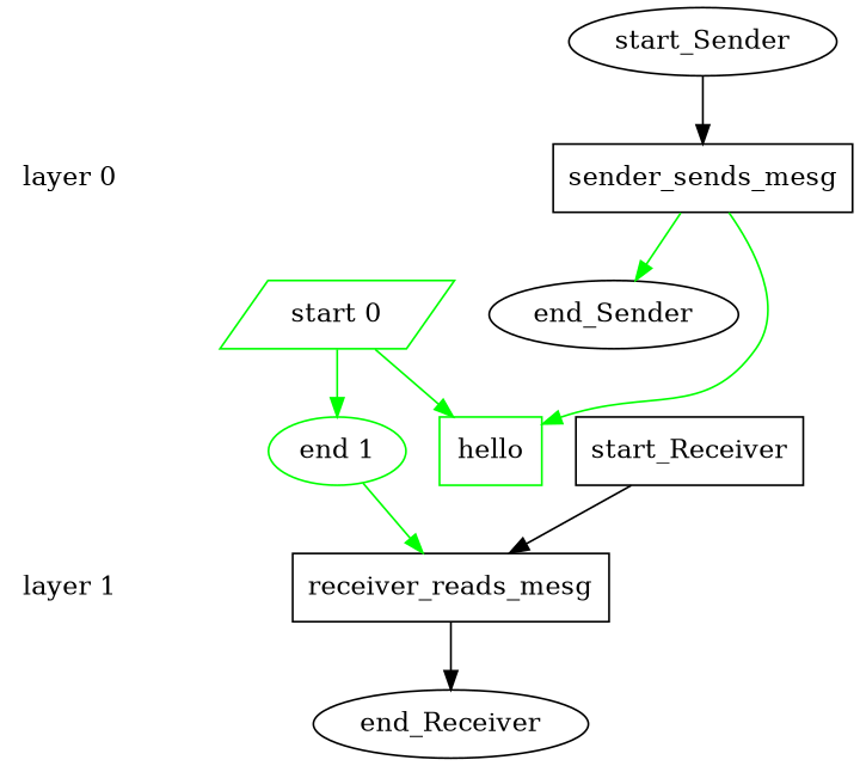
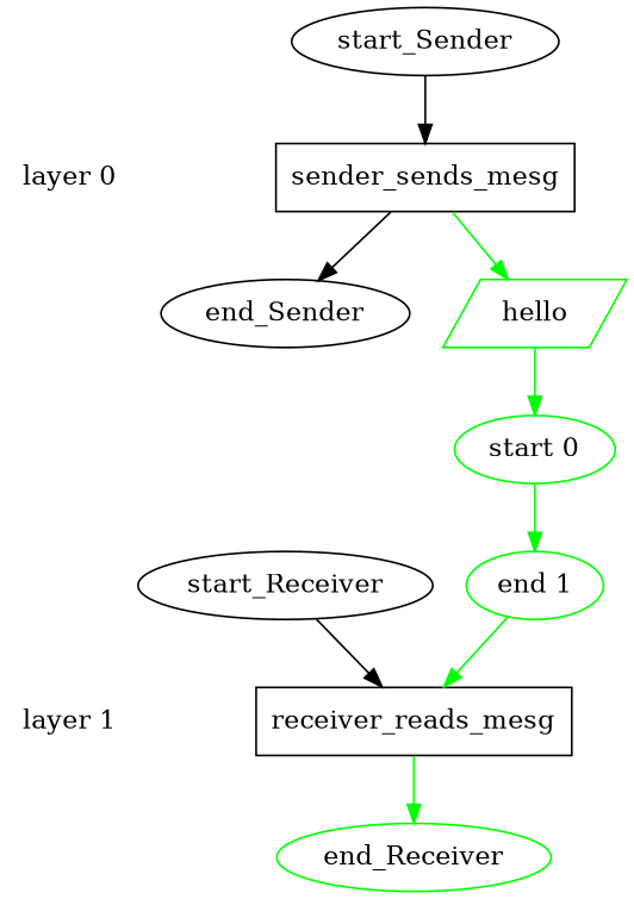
  digraph {
    rankdir=TB
    n1 [label="layer 0" shape=plaintext]
    n2 [label=sender_sends_mesg shape=rect]
    layer_0_b [shape=point style=invis]
    layer_0_a [shape=point style=invis]
-   n5 [color="#00ff00" label="start 0" shape=parallelogram]
+   n5 [color="#00ff00" label="start 0" shape=ellipse]
    n6 [label="layer 1" shape=plaintext]
    n7 [label=receiver_reads_mesg shape=rect]
    layer_1_b [shape=point style=invis]
    n9 [color="#00ff00" label="end 1" shape=ellipse]
    layer_1_a [shape=point style=invis]
    n11 [label=end_Sender]
-   n12 [color="#00ff00" label=hello shape=box]
-   n13 [label=end_Receiver]
+   n12 [color="#00ff00" label=hello shape=parallelogram]
+   n13 [label=end_Receiver color="#00ff00"]
    n14 [label=start_Sender]
-   n15 [label=start_Receiver shape=box]
+   n15 [label=start_Receiver]
    subgraph sub_1 {
      rank=same
      n1
      n2
    }
    subgraph sub_2 {
      rank=same
      layer_0_b
    }
    subgraph sub_3 {
      rank=same
      layer_0_a
      n5
    }
    subgraph sub_4 {
      rank=same
      n6
      n7
    }
    subgraph sub_5 {
      rank=same
      layer_1_b
      n9
    }
    subgraph sub_6 {
      rank=same
      layer_1_a
    }
    n1 -> layer_0_a [style=invis]
-   n2 -> n11 [color="#00ff00"]
+   n2 -> n11
    n2 -> n12 [color="#00ff00"]
    layer_0_b -> n1 [style=invis]
    layer_0_a -> layer_1_b [style=invis]
    n5 -> n9 [color="#00ff00"]
    n6 -> layer_1_a [style=invis]
-   n7 -> n13
+   n7 -> n13 [color="#00ff00"]
    layer_1_b -> n6 [style=invis]
    n9 -> n7 [color="#00ff00"]
-   n5 -> n12 [color="#00ff00"]
+   n12 -> n5 [color="#00ff00"]
    n14 -> n2
    n15 -> n7
  }
